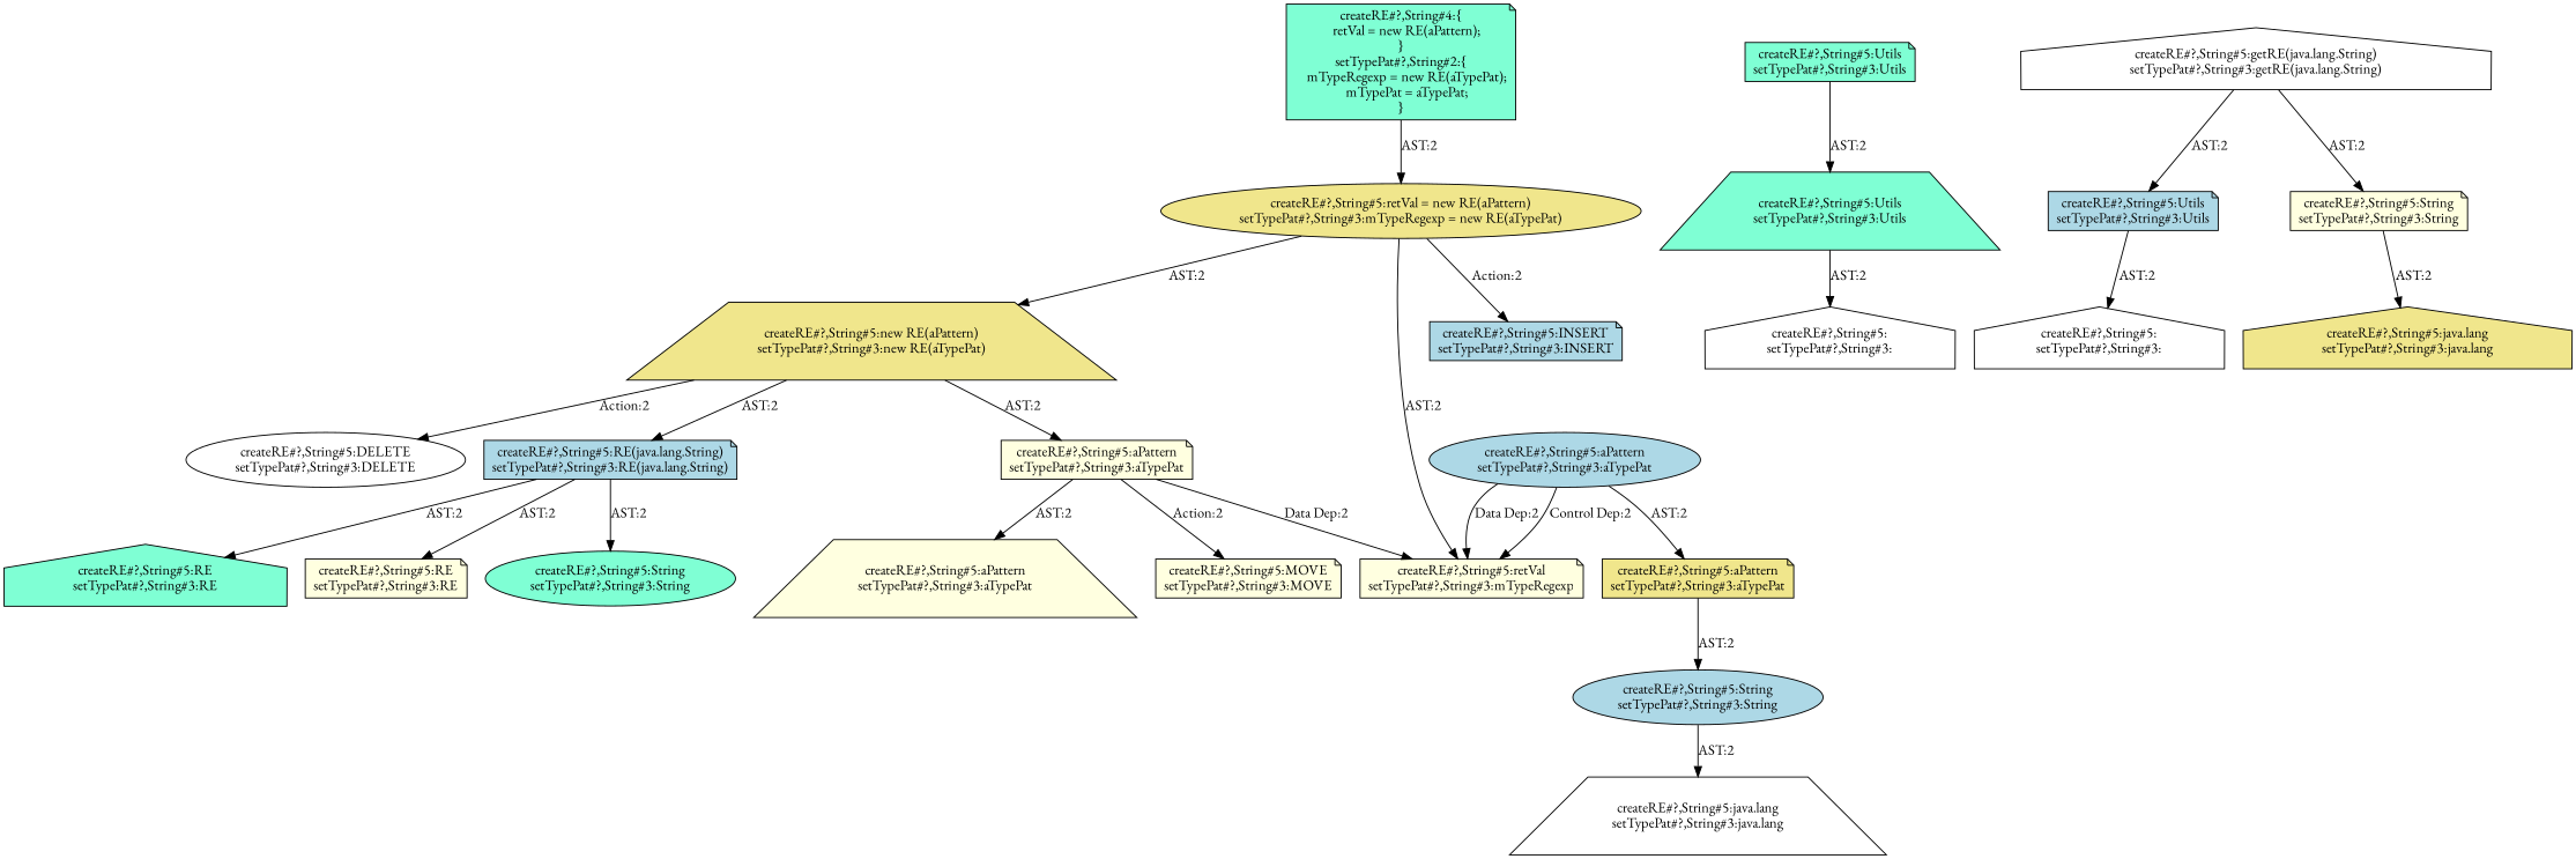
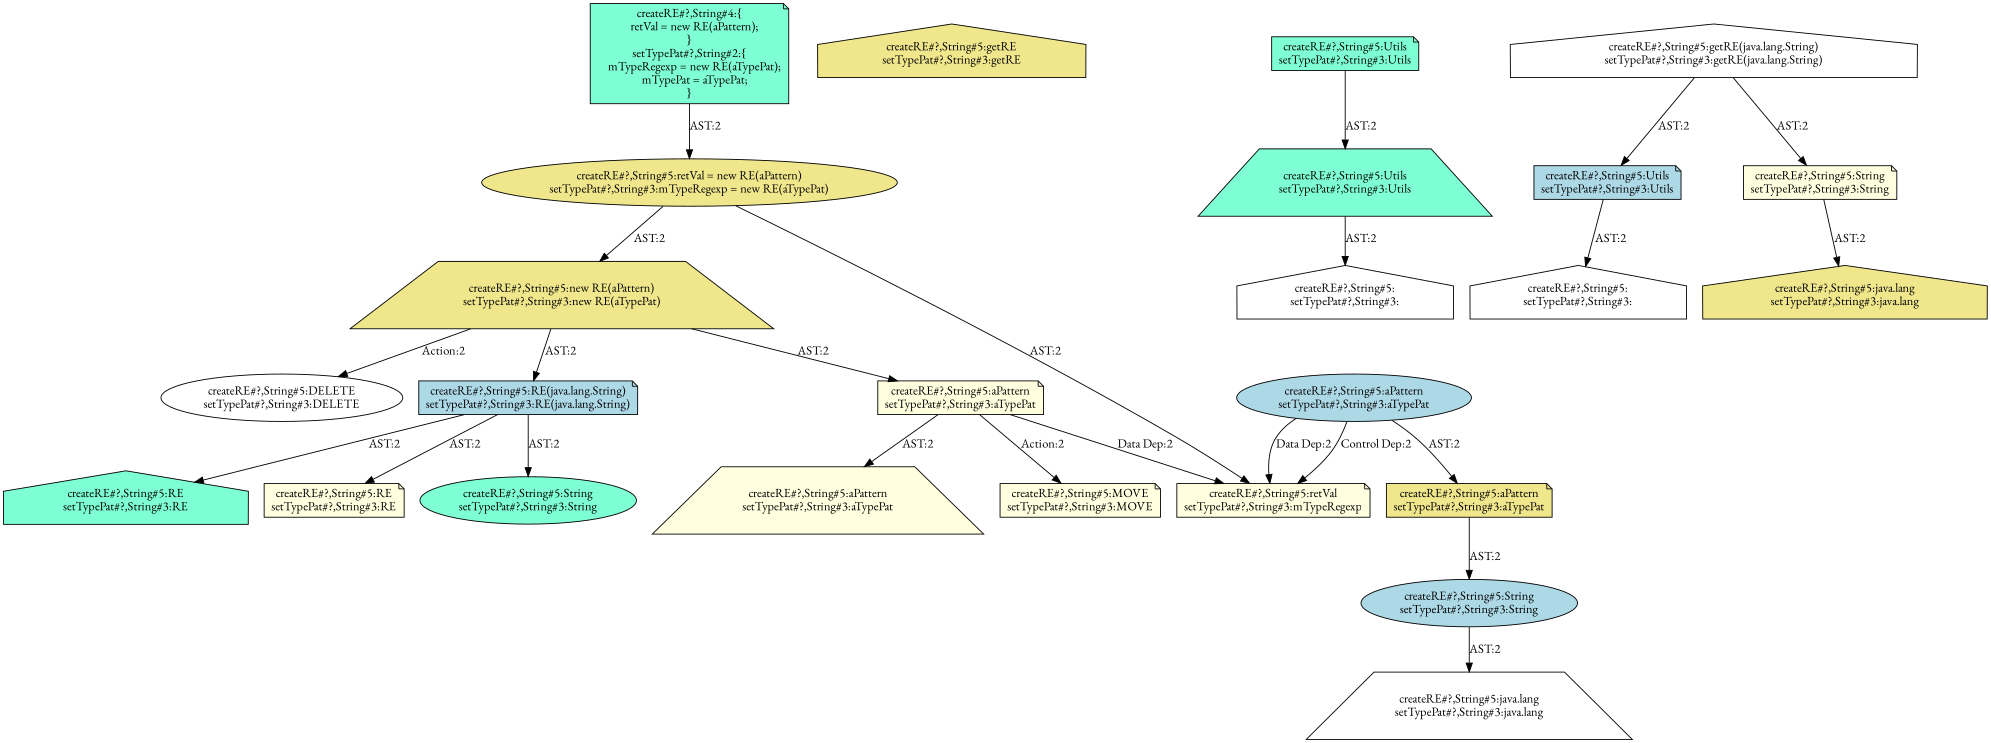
  digraph {
    fontname="EB Garamond"
    node [fillcolor=lightyellow fontname="EB Garamond" shape=note style=filled]
    edge [fontname="EB Garamond"]
    n1 [fillcolor=white label="createRE#?,String#5:DELETE\nsetTypePat#?,String#3:DELETE" shape=ellipse]
    n2 [fillcolor=khaki label="createRE#?,String#5:new RE(aPattern)\nsetTypePat#?,String#3:new RE(aTypePat)" shape=trapezium]
    n3 [fillcolor=lightblue label="createRE#?,String#5:RE(java.lang.String)\nsetTypePat#?,String#3:RE(java.lang.String)"]
    n4 [label="createRE#?,String#5:aPattern\nsetTypePat#?,String#3:aTypePat"]
    n5 [fillcolor=aquamarine label="createRE#?,String#5:RE\nsetTypePat#?,String#3:RE" shape=house]
    n6 [label="createRE#?,String#5:RE\nsetTypePat#?,String#3:RE"]
    n7 [fillcolor=aquamarine label="createRE#?,String#5:String\nsetTypePat#?,String#3:String" shape=ellipse]
    n8 [label="createRE#?,String#5:retVal\nsetTypePat#?,String#3:mTypeRegexp"]
    n9 [label="createRE#?,String#5:aPattern\nsetTypePat#?,String#3:aTypePat" shape=trapezium]
    n10 [label="createRE#?,String#5:MOVE\nsetTypePat#?,String#3:MOVE"]
    n11 [fillcolor=khaki label="createRE#?,String#5:retVal = new RE(aPattern)\nsetTypePat#?,String#3:mTypeRegexp = new RE(aTypePat)" shape=ellipse]
-   n12 [fillcolor=lightblue label="createRE#?,String#5:INSERT\nsetTypePat#?,String#3:INSERT"]
    n13 [fillcolor=aquamarine label="createRE#?,String#4:\{\n    retVal = new RE(aPattern);\n\}\nsetTypePat#?,String#2:\{\n    mTypeRegexp = new RE(aTypePat);\n    mTypePat = aTypePat;\n\}"]
+   n14 [fillcolor=khaki label="createRE#?,String#5:getRE\nsetTypePat#?,String#3:getRE" shape=house]
    n15 [fillcolor=aquamarine label="createRE#?,String#5:Utils\nsetTypePat#?,String#3:Utils"]
    n16 [fillcolor=aquamarine label="createRE#?,String#5:Utils\nsetTypePat#?,String#3:Utils" shape=trapezium]
    n17 [fillcolor=white label="createRE#?,String#5:\nsetTypePat#?,String#3:" shape=house]
    n18 [fillcolor=white label="createRE#?,String#5:getRE(java.lang.String)\nsetTypePat#?,String#3:getRE(java.lang.String)" shape=house]
    n19 [fillcolor=lightblue label="createRE#?,String#5:Utils\nsetTypePat#?,String#3:Utils"]
    n20 [label="createRE#?,String#5:String\nsetTypePat#?,String#3:String"]
    n21 [fillcolor=white label="createRE#?,String#5:\nsetTypePat#?,String#3:" shape=house]
    n22 [fillcolor=khaki label="createRE#?,String#5:java.lang\nsetTypePat#?,String#3:java.lang" shape=house]
    n23 [fillcolor=lightblue label="createRE#?,String#5:aPattern\nsetTypePat#?,String#3:aTypePat" shape=ellipse]
    n24 [fillcolor=khaki label="createRE#?,String#5:aPattern\nsetTypePat#?,String#3:aTypePat"]
    n25 [fillcolor=lightblue label="createRE#?,String#5:String\nsetTypePat#?,String#3:String" shape=ellipse]
    n26 [fillcolor=white label="createRE#?,String#5:java.lang\nsetTypePat#?,String#3:java.lang" shape=trapezium]
    n2 -> n1 [label="Action:2"]
    n2 -> n3 [label="AST:2"]
    n2 -> n4 [label="AST:2"]
    n3 -> n5 [label="AST:2"]
    n3 -> n6 [label="AST:2"]
    n3 -> n7 [label="AST:2"]
    n4 -> n8 [label="Data Dep:2"]
    n4 -> n9 [label="AST:2"]
    n4 -> n10 [label="Action:2"]
    n11 -> n2 [label="AST:2"]
    n11 -> n8 [label="AST:2"]
-   n11 -> n12 [label="Action:2"]
    n13 -> n11 [label="AST:2"]
    n15 -> n16 [label="AST:2"]
    n16 -> n17 [label="AST:2"]
    n18 -> n19 [label="AST:2"]
    n18 -> n20 [label="AST:2"]
    n19 -> n21 [label="AST:2"]
    n20 -> n22 [label="AST:2"]
    n23 -> n8 [label="Data Dep:2"]
    n23 -> n8 [label="Control Dep:2"]
    n23 -> n24 [label="AST:2"]
    n24 -> n25 [label="AST:2"]
    n25 -> n26 [label="AST:2"]
  }
